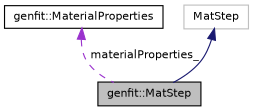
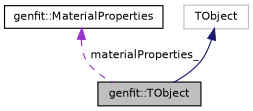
  digraph {
    node [color=black fillcolor=white fontname=Helvetica fontsize=10 shape=record style=filled]
    edge [dir=back fontname=Helvetica fontsize=10 labelfontname=Helvetica labelfontsize=10]
-   n1 [fillcolor=grey75 fontcolor=black height=0.2 label="genfit::MatStep" width=0.4]
+   n1 [fillcolor=grey75 fontcolor=black height=0.2 label="genfit::TObject" width=0.4]
    n2 [height=0.2 label="genfit::MaterialProperties" width=0.4]
-   n3 [color=grey75 height=0.2 label=MatStep width=0.4]
+   n3 [color=grey75 height=0.2 label=TObject width=0.4]
    n2 -> n1 [color=darkorchid3 label=" materialProperties_" style=dashed]
    n3 -> n1 [color=midnightblue style=solid]
  }
